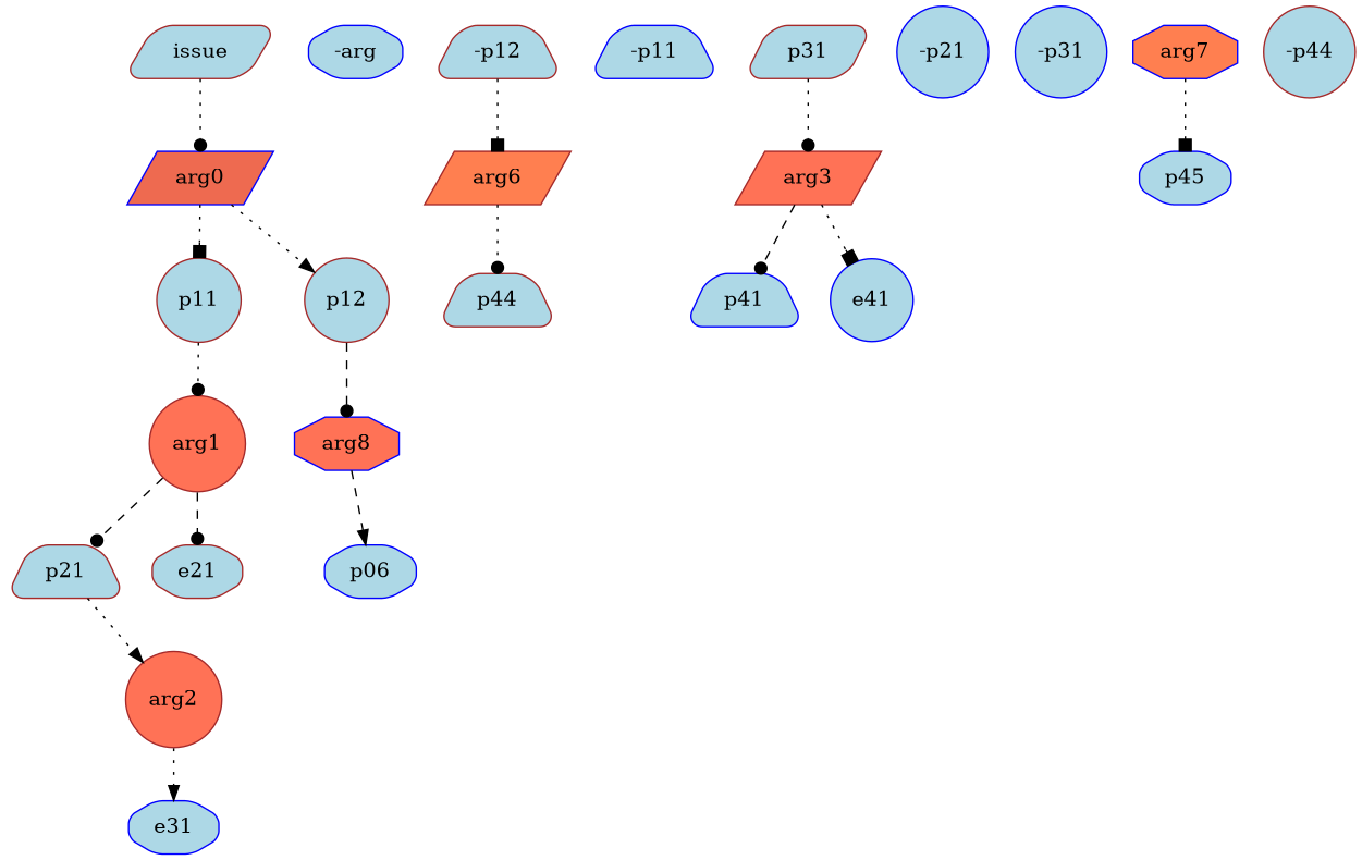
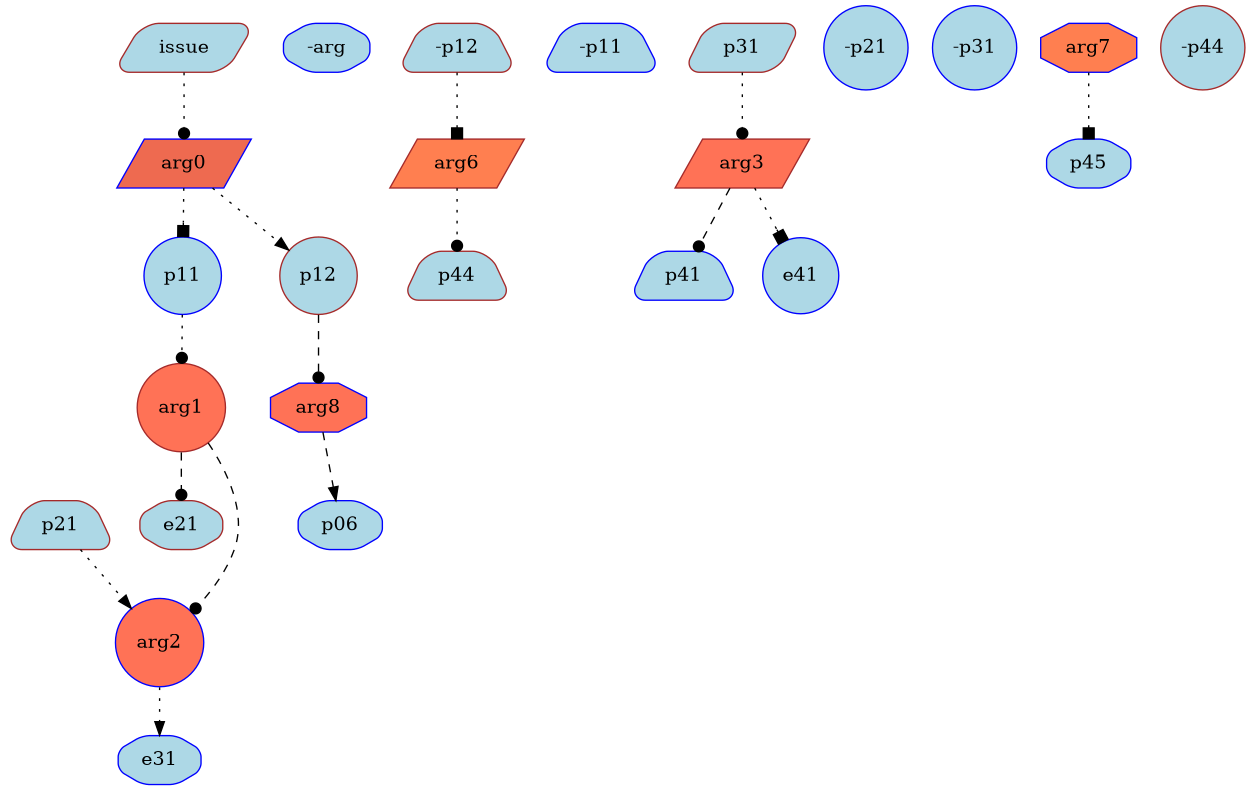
  digraph {
    node [color=blue fillcolor=lightblue fixedsize=false shape=circle style="rounded,filled"]
    edge [arrowhead=dot style=dotted]
    arg0 [fillcolor=coral2 shape=parallelogram style=filled]
-   p11 [color=brown]
+   p11
    p12 [color=brown]
    arg1 [color=brown fillcolor=coral1 style=filled]
    arg8 [fillcolor=coral1 shape=octagon style=filled]
    issue [color=brown shape=parallelogram]
    n7 [label="-arg" shape=octagon]
    p21 [color=brown shape=trapezium]
    e21 [color=brown shape=octagon]
    p06 [shape=octagon]
    "-p12" [color=brown shape=trapezium]
    arg6 [color=brown fillcolor=coral shape=parallelogram style=filled]
    p44 [color=brown shape=trapezium]
-   arg2 [color=brown fillcolor=coral1 style=filled]
+   arg2 [fillcolor=coral1 style=filled]
    "-p11" [shape=trapezium]
    e31 [shape=octagon]
    p31 [color=brown shape=parallelogram]
    arg3 [color=brown fillcolor=coral1 shape=parallelogram style=filled]
    "-p21"
    p41 [shape=trapezium]
    e41
    "-p31"
    arg7 [fillcolor=coral shape=octagon style=filled]
    p45 [shape=octagon]
    "-p44" [color=brown]
    arg0 -> p11 [arrowhead=box]
    arg0 -> p12 [arrowhead=normal]
    p11 -> arg1
    p12 -> arg8 [style=dashed]
-   arg1 -> p21 [style=dashed]
+   arg1 -> arg2 [style=dashed]
    arg1 -> e21 [style=dashed]
    arg8 -> p06 [arrowhead=normal style=dashed]
    issue -> arg0
    p21 -> arg2 [arrowhead=normal]
    "-p12" -> arg6 [arrowhead=box]
    arg6 -> p44
    arg2 -> e31 [arrowhead=normal]
    p31 -> arg3
    arg3 -> p41 [style=dashed]
    arg3 -> e41 [arrowhead=box]
    arg7 -> p45 [arrowhead=box]
  }
